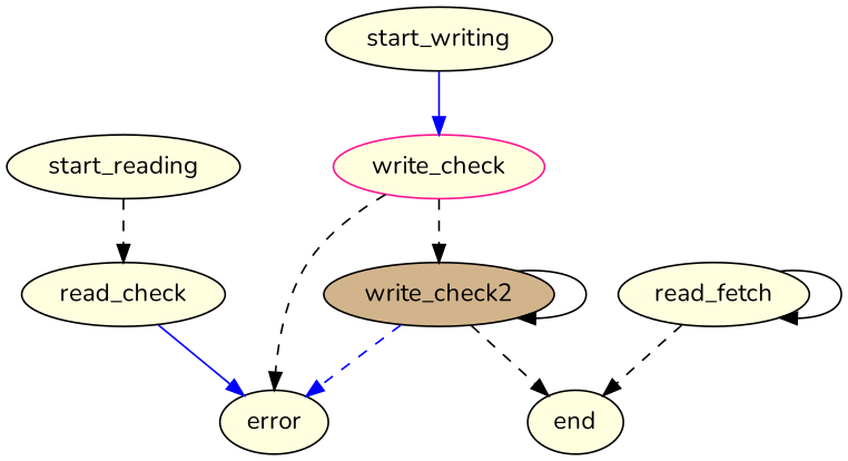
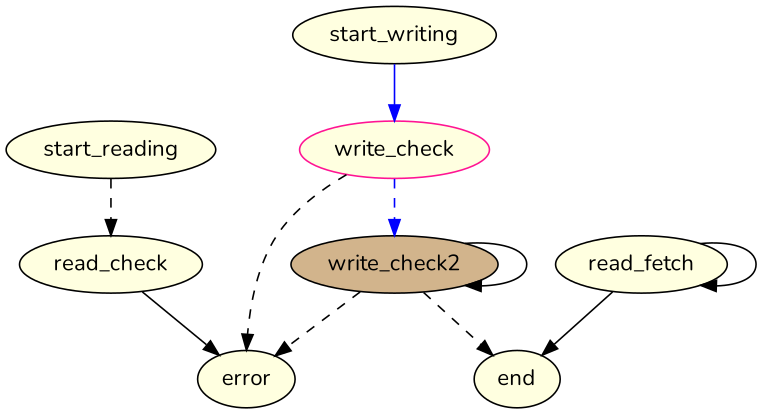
  digraph {
    fontname=Nunito
    node [color=black fillcolor=lightyellow fontname=Nunito style=filled]
    edge [color=black fontname=Nunito fontsize=12 style=dashed]
    start_reading
    read_check
    error
    read_fetch
    end
    write_check [color=deeppink]
    start_writing
    write_check2 [fillcolor=tan]
    start_reading -> read_check [weight=5]
-   read_check -> error [color=blue style=solid]
+   read_check -> error [style=solid]
    read_fetch -> read_fetch [style=solid]
-   read_fetch -> end [weight=5]
+   read_fetch -> end [style=solid weight=5]
    write_check -> error
-   write_check -> write_check2 [weight=5]
+   write_check -> write_check2 [color=blue weight=5]
    start_writing -> write_check [color=blue style=solid weight=5]
-   write_check2 -> error [color=blue]
+   write_check2 -> error
    write_check2 -> end [weight=5]
    write_check2 -> write_check2 [style=solid]
  }
